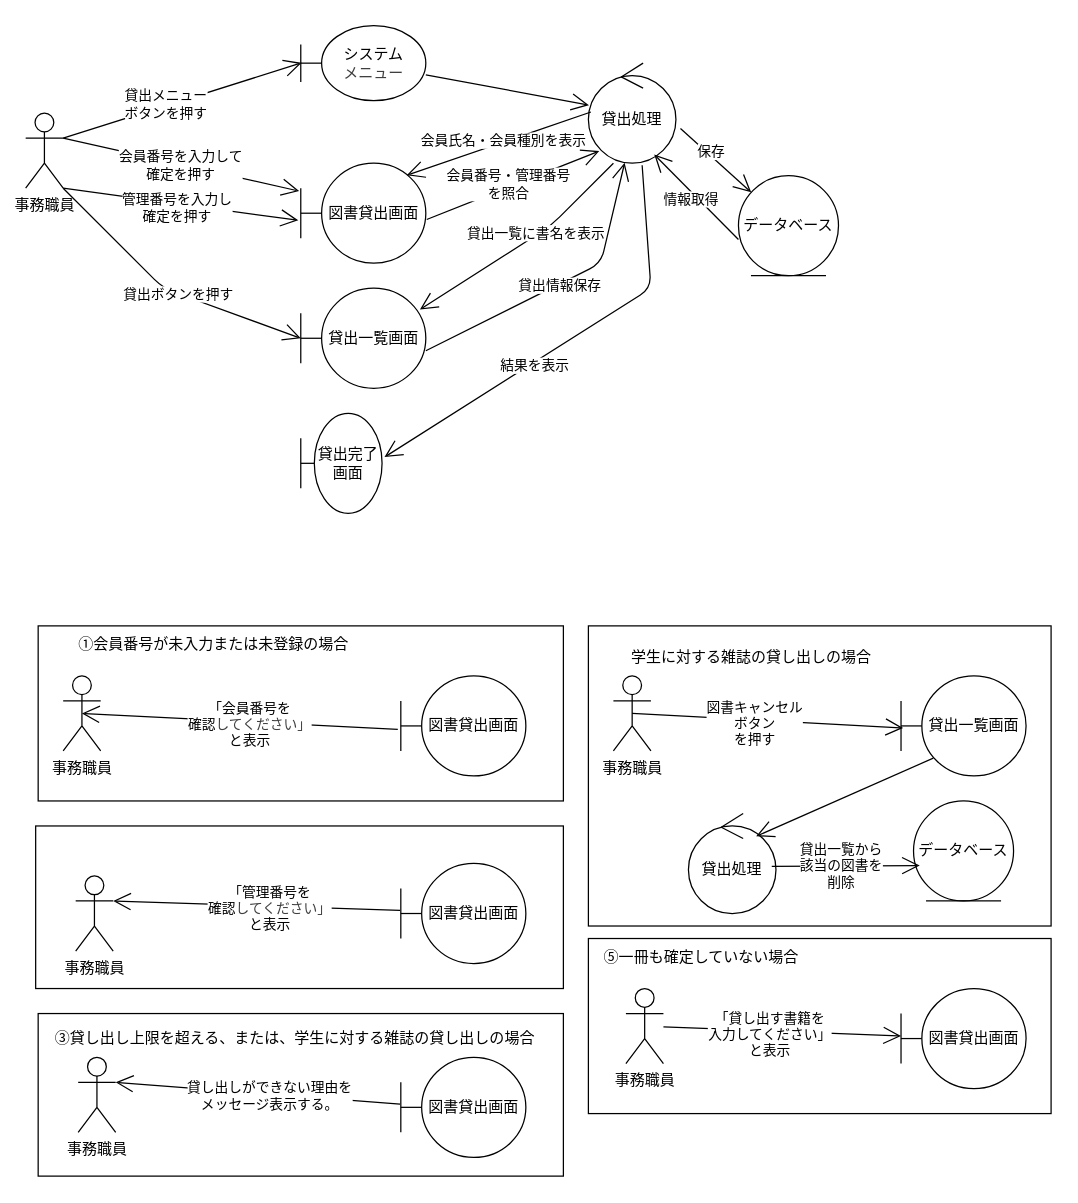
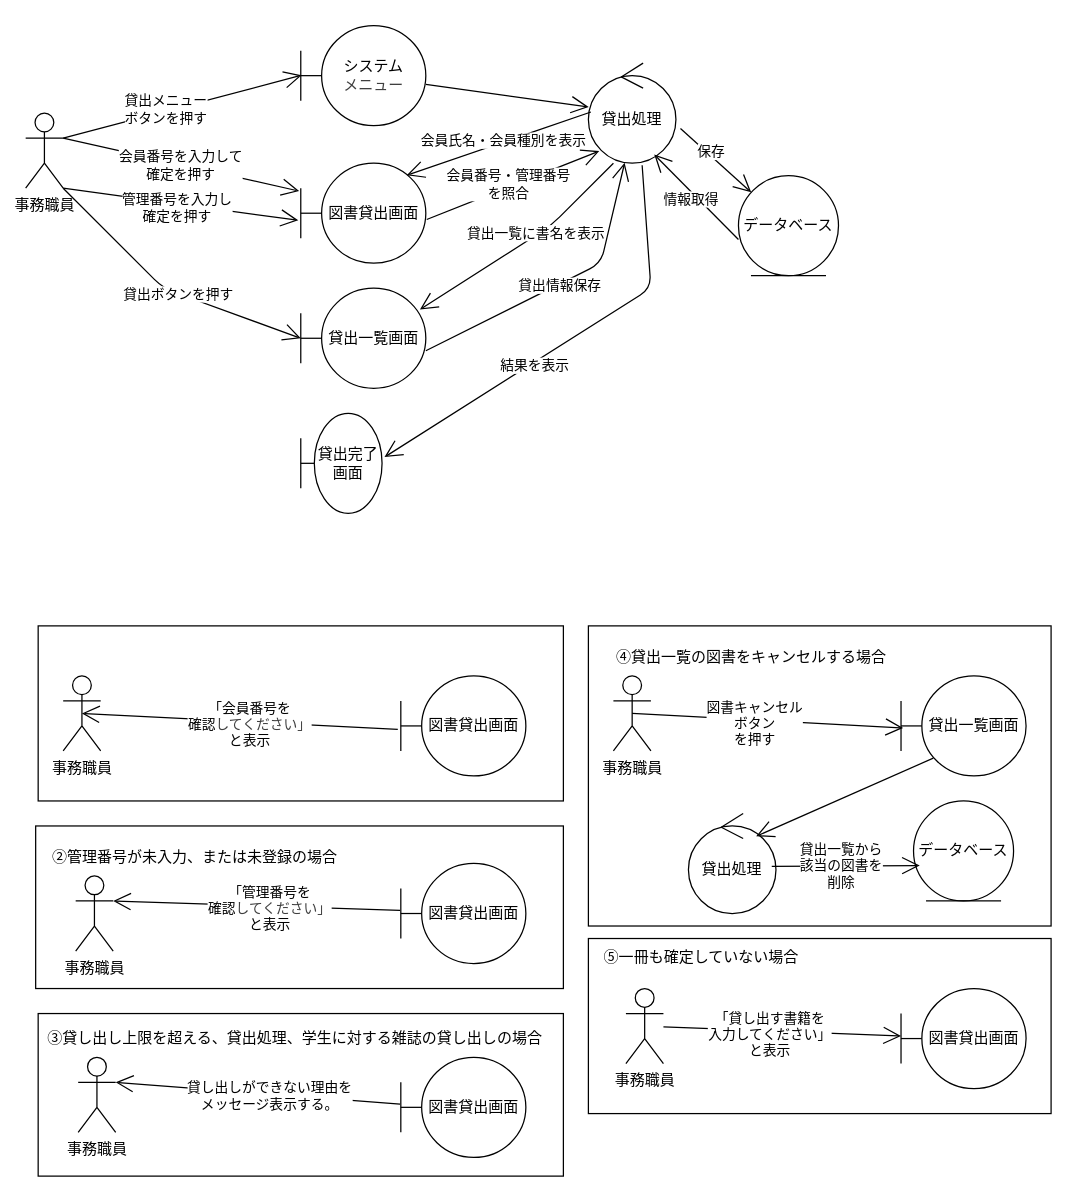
  <mxCell id="0" />
  <mxCell id="1" parent="0" />
  <mxCell id="2" value="B" style="rounded=0;whiteSpace=wrap;html=1;fillColor=none;fontStyle=1" vertex="1" parent="1"><mxGeometry x="470" y="750" width="370" height="140" as="geometry" /></mxCell>
  <mxCell id="3" value="" style="html=1;whiteSpace=wrap;fillColor=none;container=0;" vertex="1" parent="1"><mxGeometry y="810" width="420" height="130" as="geometry" x="30" /></mxCell>
  <mxCell id="4" value="" style="rounded=0;whiteSpace=wrap;html=1;fillColor=none;" vertex="1" parent="1"><mxGeometry y="500" width="420" height="140" as="geometry" x="30" /></mxCell>
  <mxCell id="5" value="事務職員" style="shape=umlActor;verticalLabelPosition=bottom;verticalAlign=top;html=1;" vertex="1" parent="1"><mxGeometry x="20" y="90" width="30" height="60" as="geometry" /></mxCell>
- <mxCell id="6" value="システム&lt;div&gt;&lt;span style=&quot;background-color: transparent; color: rgb(63, 63, 63);&quot;&gt;メニュー&lt;/span&gt;&lt;/div&gt;" style="shape=umlBoundary;whiteSpace=wrap;html=1;" vertex="1" parent="1"><mxGeometry x="240" y="20" width="100" height="60" as="geometry" /></mxCell>
+ <mxCell id="6" value="システム&lt;div&gt;&lt;span style=&quot;background-color: transparent; color: rgb(63, 63, 63);&quot;&gt;メニュー&lt;/span&gt;&lt;/div&gt;" style="shape=umlBoundary;whiteSpace=wrap;html=1;" vertex="1" parent="1"><mxGeometry x="240" y="20" width="100" height="80" as="geometry" /></mxCell>
  <mxCell id="7" value="" style="endArrow=open;endFill=1;endSize=12;html=1;exitX=1;exitY=0.333;exitDx=0;exitDy=0;exitPerimeter=0;entryX=0.007;entryY=0.496;entryDx=0;entryDy=0;entryPerimeter=0;" edge="1" parent="1" source="5" target="6"><mxGeometry width="160" relative="1" as="geometry"><mxPoint x="280" y="170" as="sourcePoint" /><mxPoint x="440" y="170" as="targetPoint" /></mxGeometry></mxCell>
  <mxCell id="8" value="貸出メニュー&lt;div&gt;&lt;div&gt;ボタンを押す&lt;/div&gt;&lt;/div&gt;" style="edgeLabel;html=1;align=center;verticalAlign=middle;resizable=0;points=[];" vertex="1" connectable="0" parent="7"><mxGeometry x="-0.142" y="2" relative="1" as="geometry"><mxPoint as="offset" /></mxGeometry></mxCell>
  <mxCell id="9" value="&lt;div&gt;貸出処理&lt;/div&gt;" style="ellipse;shape=umlControl;whiteSpace=wrap;html=1;" vertex="1" parent="1"><mxGeometry x="470" y="50" width="70" height="80" as="geometry" /></mxCell>
  <mxCell id="10" value="" style="endArrow=open;endFill=1;endSize=12;html=1;" edge="1" parent="1" source="6" target="9"><mxGeometry width="160" relative="1" as="geometry"><mxPoint x="280" y="170" as="sourcePoint" /><mxPoint x="440" y="170" as="targetPoint" /></mxGeometry></mxCell>
  <mxCell id="11" value="図書貸出画面" style="shape=umlBoundary;whiteSpace=wrap;html=1;" vertex="1" parent="1"><mxGeometry x="240" y="130" width="100" height="80" as="geometry" /></mxCell>
  <mxCell id="12" value="" style="endArrow=open;endFill=1;endSize=12;html=1;exitX=0.029;exitY=0.488;exitDx=0;exitDy=0;exitPerimeter=0;entryX=0.847;entryY=0.121;entryDx=0;entryDy=0;entryPerimeter=0;" edge="1" parent="1" source="9" target="11"><mxGeometry width="160" relative="1" as="geometry"><mxPoint x="280" y="170" as="sourcePoint" /><mxPoint x="440" y="170" as="targetPoint" /></mxGeometry></mxCell>
  <mxCell id="13" value="会員氏名・会員種別を表示" style="edgeLabel;html=1;align=center;verticalAlign=middle;resizable=0;points=[];" vertex="1" connectable="0" parent="12"><mxGeometry x="-0.049" y="-2" relative="1" as="geometry"><mxPoint as="offset" /></mxGeometry></mxCell>
  <mxCell id="14" value="" style="endArrow=open;endFill=1;endSize=12;html=1;entryX=-0.013;entryY=0.279;entryDx=0;entryDy=0;entryPerimeter=0;exitX=1;exitY=0.333;exitDx=0;exitDy=0;exitPerimeter=0;" edge="1" parent="1" source="5" target="11"><mxGeometry width="160" relative="1" as="geometry"><mxPoint x="90" y="100" as="sourcePoint" /><mxPoint x="440" y="170" as="targetPoint" /></mxGeometry></mxCell>
  <mxCell id="15" value="会員番号を入力して&lt;div&gt;確定を押す&lt;/div&gt;" style="edgeLabel;html=1;align=center;verticalAlign=middle;resizable=0;points=[];" vertex="1" connectable="0" parent="14"><mxGeometry x="-0.009" y="-1" relative="1" as="geometry"><mxPoint as="offset" /></mxGeometry></mxCell>
  <mxCell id="16" value="データベース" style="ellipse;shape=umlEntity;whiteSpace=wrap;html=1;" vertex="1" parent="1"><mxGeometry x="590" y="140" width="80" height="80" as="geometry" /></mxCell>
  <mxCell id="17" value="" style="endArrow=open;endFill=1;endSize=12;html=1;exitX=0;exitY=0.638;exitDx=0;exitDy=0;exitPerimeter=0;entryX=0.752;entryY=0.913;entryDx=0;entryDy=0;entryPerimeter=0;" edge="1" parent="1" source="16" target="9"><mxGeometry width="160" relative="1" as="geometry"><mxPoint x="280" y="170" as="sourcePoint" /><mxPoint x="440" y="170" as="targetPoint" /></mxGeometry></mxCell>
  <mxCell id="18" value="情報取得" style="edgeLabel;html=1;align=center;verticalAlign=middle;resizable=0;points=[];" vertex="1" connectable="0" parent="17"><mxGeometry x="0.039" y="4" relative="1" as="geometry"><mxPoint as="offset" /></mxGeometry></mxCell>
  <mxCell id="19" value="" style="endArrow=open;endFill=1;endSize=12;html=1;entryX=0.124;entryY=0.879;entryDx=0;entryDy=0;entryPerimeter=0;exitX=1.007;exitY=0.563;exitDx=0;exitDy=0;exitPerimeter=0;" edge="1" parent="1" source="11" target="9"><mxGeometry width="160" relative="1" as="geometry"><mxPoint x="280" y="170" as="sourcePoint" /><mxPoint x="440" y="170" as="targetPoint" /></mxGeometry></mxCell>
  <mxCell id="20" value="会員番号・管理番号&lt;div&gt;を照合&lt;/div&gt;" style="edgeLabel;html=1;align=center;verticalAlign=middle;resizable=0;points=[];" vertex="1" connectable="0" parent="19"><mxGeometry x="-0.044" y="3" relative="1" as="geometry"><mxPoint as="offset" /></mxGeometry></mxCell>
  <mxCell id="21" value="貸出一覧画面" style="shape=umlBoundary;whiteSpace=wrap;html=1;" vertex="1" parent="1"><mxGeometry x="240" y="230" width="100" height="80" as="geometry" /></mxCell>
  <mxCell id="22" value="" style="endArrow=open;endFill=1;endSize=12;html=1;exitX=1;exitY=1;exitDx=0;exitDy=0;exitPerimeter=0;entryX=-0.02;entryY=0.571;entryDx=0;entryDy=0;entryPerimeter=0;" edge="1" parent="1" source="5" target="11"><mxGeometry width="160" relative="1" as="geometry"><mxPoint x="280" y="170" as="sourcePoint" /><mxPoint x="440" y="170" as="targetPoint" /></mxGeometry></mxCell>
  <mxCell id="23" value="管理番号を入力し&lt;div&gt;確定を押す&lt;/div&gt;" style="edgeLabel;html=1;align=center;verticalAlign=middle;resizable=0;points=[];" vertex="1" connectable="0" parent="22"><mxGeometry x="-0.032" y="-3" relative="1" as="geometry"><mxPoint as="offset" /></mxGeometry></mxCell>
  <mxCell id="24" value="" style="endArrow=open;endFill=1;endSize=12;html=1;exitX=0.286;exitY=1;exitDx=0;exitDy=0;exitPerimeter=0;entryX=0.953;entryY=0.213;entryDx=0;entryDy=0;entryPerimeter=0;" edge="1" parent="1" source="9" target="21"><mxGeometry width="160" relative="1" as="geometry"><mxPoint x="280" y="170" as="sourcePoint" /><mxPoint x="440" y="170" as="targetPoint" /><Array as="points"><mxPoint x="440" y="180" /></Array></mxGeometry></mxCell>
  <mxCell id="25" value="貸出一覧に書名を表示" style="edgeLabel;html=1;align=center;verticalAlign=middle;resizable=0;points=[];" vertex="1" connectable="0" parent="24"><mxGeometry x="-0.139" y="-2" relative="1" as="geometry"><mxPoint as="offset" /></mxGeometry></mxCell>
  <mxCell id="26" value="" style="endArrow=open;endFill=1;endSize=12;html=1;exitX=1;exitY=1;exitDx=0;exitDy=0;exitPerimeter=0;entryX=0;entryY=0.5;entryDx=0;entryDy=0;entryPerimeter=0;" edge="1" parent="1" source="5" target="21"><mxGeometry width="160" relative="1" as="geometry"><mxPoint x="280" y="170" as="sourcePoint" /><mxPoint x="440" y="170" as="targetPoint" /><Array as="points"><mxPoint x="130" y="230" /></Array></mxGeometry></mxCell>
  <mxCell id="27" value="貸出ボタンを押す" style="edgeLabel;html=1;align=center;verticalAlign=middle;resizable=0;points=[];" vertex="1" connectable="0" parent="26"><mxGeometry x="0.083" relative="1" as="geometry"><mxPoint as="offset" /></mxGeometry></mxCell>
  <mxCell id="28" value="" style="endArrow=open;endFill=1;endSize=12;html=1;exitX=1;exitY=0.625;exitDx=0;exitDy=0;exitPerimeter=0;entryX=0.414;entryY=0.996;entryDx=0;entryDy=0;entryPerimeter=0;" edge="1" parent="1" source="21" target="9"><mxGeometry width="160" relative="1" as="geometry"><mxPoint x="280" y="170" as="sourcePoint" /><mxPoint x="540" y="260" as="targetPoint" /><Array as="points"><mxPoint x="480" y="210" /></Array></mxGeometry></mxCell>
  <mxCell id="29" value="貸出情報保存" style="edgeLabel;html=1;align=center;verticalAlign=middle;resizable=0;points=[];" vertex="1" connectable="0" parent="28"><mxGeometry x="-0.007" y="-1" relative="1" as="geometry"><mxPoint as="offset" /></mxGeometry></mxCell>
  <mxCell id="30" value="" style="endArrow=open;endFill=1;endSize=12;html=1;exitX=1.052;exitY=0.654;exitDx=0;exitDy=0;exitPerimeter=0;" edge="1" parent="1" source="9" target="16"><mxGeometry width="160" relative="1" as="geometry"><mxPoint x="280" y="170" as="sourcePoint" /><mxPoint x="440" y="170" as="targetPoint" /></mxGeometry></mxCell>
  <mxCell id="31" value="保存" style="edgeLabel;html=1;align=center;verticalAlign=middle;resizable=0;points=[];" vertex="1" connectable="0" parent="30"><mxGeometry x="-0.215" y="3" relative="1" as="geometry"><mxPoint as="offset" /></mxGeometry></mxCell>
  <mxCell id="32" value="貸出完了画面" style="shape=umlBoundary;whiteSpace=wrap;html=1;" vertex="1" parent="1"><mxGeometry x="240" y="330" width="65" height="80" as="geometry" /></mxCell>
  <mxCell id="33" value="" style="endArrow=open;endFill=1;endSize=12;html=1;exitX=0.614;exitY=1.021;exitDx=0;exitDy=0;exitPerimeter=0;entryX=1.03;entryY=0.438;entryDx=0;entryDy=0;entryPerimeter=0;" edge="1" parent="1" source="9" target="32"><mxGeometry width="160" relative="1" as="geometry"><mxPoint x="240" y="260" as="sourcePoint" /><mxPoint x="400" y="260" as="targetPoint" /><Array as="points"><mxPoint x="520" y="230" /></Array></mxGeometry></mxCell>
  <mxCell id="34" value="結果を表示" style="edgeLabel;html=1;align=center;verticalAlign=middle;resizable=0;points=[];" vertex="1" connectable="0" parent="33"><mxGeometry x="0.203" y="2" relative="1" as="geometry"><mxPoint as="offset" /></mxGeometry></mxCell>
  <mxCell id="35" value="事務職員" style="shape=umlActor;verticalLabelPosition=bottom;verticalAlign=top;html=1;" vertex="1" parent="1"><mxGeometry x="50" y="540" width="30" height="60" as="geometry" /></mxCell>
  <mxCell id="36" value="図書貸出画面" style="shape=umlBoundary;whiteSpace=wrap;html=1;" vertex="1" parent="1"><mxGeometry x="320" y="540" width="100" height="80" as="geometry" /></mxCell>
- <mxCell id="37" value="①会員番号が未入力または未登録の場合" style="text;html=1;align=center;verticalAlign=middle;resizable=0;points=[];autosize=1;strokeColor=none;fillColor=none;" vertex="1" parent="1"><mxGeometry x="50" y="500" width="240" height="30" as="geometry" /></mxCell>
  <mxCell id="38" value="" style="endArrow=open;endFill=1;endSize=12;html=1;exitX=-0.024;exitY=0.534;exitDx=0;exitDy=0;exitPerimeter=0;entryX=0.5;entryY=0.5;entryDx=0;entryDy=0;entryPerimeter=0;" edge="1" parent="1" source="36" target="35"><mxGeometry width="160" relative="1" as="geometry"><mxPoint x="110" y="390" as="sourcePoint" /><mxPoint x="270" y="390" as="targetPoint" /></mxGeometry></mxCell>
  <mxCell id="39" value="「会員番号を&lt;div&gt;確認&lt;span style=&quot;color: rgb(63, 63, 63); background-color: light-dark(#ffffff, var(--ge-dark-color, #121212));&quot;&gt;してください」&lt;/span&gt;&lt;div&gt;&lt;div&gt;と表示&lt;/div&gt;&lt;/div&gt;&lt;/div&gt;" style="edgeLabel;html=1;align=center;verticalAlign=middle;resizable=0;points=[];" vertex="1" connectable="0" parent="38"><mxGeometry x="-0.057" y="2" relative="1" as="geometry"><mxPoint as="offset" /></mxGeometry></mxCell>
  <mxCell id="40" value="" style="html=1;whiteSpace=wrap;fillColor=none;" vertex="1" parent="1"><mxGeometry x="28" y="660" width="422" height="130" as="geometry" /></mxCell>
  <mxCell id="41" value="図書貸出画面" style="shape=umlBoundary;whiteSpace=wrap;html=1;" vertex="1" parent="1"><mxGeometry x="320" y="690" width="100" height="80" as="geometry" /></mxCell>
  <mxCell id="42" value="事務職員" style="shape=umlActor;verticalLabelPosition=bottom;verticalAlign=top;html=1;" vertex="1" parent="1"><mxGeometry x="60" y="700" width="30" height="60" as="geometry" /></mxCell>
+ <mxCell id="43" value="②管理番号が未入力、または未登録の場合" style="text;html=1;align=center;verticalAlign=middle;resizable=0;points=[];autosize=1;strokeColor=none;fillColor=none;" vertex="1" parent="1"><mxGeometry y="670" width="250" height="30" as="geometry" x="30" /></mxCell>
  <mxCell id="44" value="" style="endArrow=open;endFill=1;endSize=12;html=1;exitX=-0.006;exitY=0.469;exitDx=0;exitDy=0;exitPerimeter=0;entryX=1;entryY=0.333;entryDx=0;entryDy=0;entryPerimeter=0;" edge="1" parent="1" source="41" target="42"><mxGeometry width="160" relative="1" as="geometry"><mxPoint x="110" y="560" as="sourcePoint" /><mxPoint x="270" y="560" as="targetPoint" /></mxGeometry></mxCell>
  <mxCell id="45" value="「管理番号を&lt;div&gt;確認&lt;span style=&quot;color: rgb(63, 63, 63); background-color: light-dark(#ffffff, var(--ge-dark-color, #121212));&quot;&gt;してください」&lt;/span&gt;&lt;div&gt;&lt;div&gt;と表示&lt;/div&gt;&lt;/div&gt;&lt;/div&gt;" style="edgeLabel;html=1;align=center;verticalAlign=middle;resizable=0;points=[];" vertex="1" connectable="0" parent="44"><mxGeometry x="-0.082" y="1" relative="1" as="geometry"><mxPoint as="offset" /></mxGeometry></mxCell>
  <mxCell id="46" value="図書貸出画面" style="shape=umlBoundary;whiteSpace=wrap;html=1;container=0;" vertex="1" parent="1"><mxGeometry x="320" y="845" width="100" height="80" as="geometry"><mxRectangle x="252" y="950" width="110" height="30" as="alternateBounds" /></mxGeometry></mxCell>
  <mxCell id="47" value="事務職員" style="shape=umlActor;verticalLabelPosition=bottom;verticalAlign=top;html=1;" vertex="1" parent="1"><mxGeometry x="62" y="845" width="30" height="60" as="geometry" /></mxCell>
- <mxCell id="48" value="③貸し出し上限を超える、または、学生に対する雑誌の貸し出しの場合" style="text;html=1;align=center;verticalAlign=middle;resizable=0;points=[];autosize=1;strokeColor=none;fillColor=none;container=0;" vertex="1" parent="1"><mxGeometry y="815" width="410" height="30" as="geometry" x="30" /></mxCell>
+ <mxCell id="48" value="③貸し出し上限を超える、貸出処理、学生に対する雑誌の貸し出しの場合" style="text;html=1;align=center;verticalAlign=middle;resizable=0;points=[];autosize=1;strokeColor=none;fillColor=none;container=0;" vertex="1" parent="1"><mxGeometry y="815" width="410" height="30" as="geometry" x="30" /></mxCell>
  <mxCell id="49" value="" style="endArrow=open;endFill=1;endSize=12;html=1;exitX=-0.006;exitY=0.469;exitDx=0;exitDy=0;exitPerimeter=0;entryX=1;entryY=0.333;entryDx=0;entryDy=0;entryPerimeter=0;" edge="1" parent="1" source="46" target="47"><mxGeometry width="160" relative="1" as="geometry"><mxPoint x="112" y="705" as="sourcePoint" /><mxPoint x="272" y="705" as="targetPoint" /></mxGeometry></mxCell>
  <mxCell id="50" value="貸し出しができない理由を&lt;div&gt;メッセージ表示する。&lt;/div&gt;" style="edgeLabel;html=1;align=center;verticalAlign=middle;resizable=0;points=[];" vertex="1" connectable="0" parent="49"><mxGeometry x="-0.082" y="1" relative="1" as="geometry"><mxPoint as="offset" /></mxGeometry></mxCell>
  <mxCell id="51" value="" style="html=1;whiteSpace=wrap;fillColor=none;container=0;" vertex="1" parent="1"><mxGeometry x="470" y="500" width="370" height="240" as="geometry" /></mxCell>
  <mxCell id="52" value="貸出一覧画面" style="shape=umlBoundary;whiteSpace=wrap;html=1;container=0;" vertex="1" parent="1"><mxGeometry x="720" y="540" width="100" height="80" as="geometry"><mxRectangle x="252" y="950" width="110" height="30" as="alternateBounds" /></mxGeometry></mxCell>
  <mxCell id="53" value="事務職員" style="shape=umlActor;verticalLabelPosition=bottom;verticalAlign=top;html=1;" vertex="1" parent="1"><mxGeometry x="490" y="540" width="30" height="60" as="geometry" /></mxCell>
- <mxCell id="54" value="学生に対する雑誌の貸し出しの場合" style="text;html=1;align=center;verticalAlign=middle;resizable=0;points=[];autosize=1;strokeColor=none;fillColor=none;container=0;" vertex="1" parent="1"><mxGeometry x="480" y="510" width="240" height="30" as="geometry" /></mxCell>
+ <mxCell id="54" value="④貸出一覧の図書をキャンセルする場合" style="text;html=1;align=center;verticalAlign=middle;resizable=0;points=[];autosize=1;strokeColor=none;fillColor=none;container=0;" vertex="1" parent="1"><mxGeometry x="480" y="510" width="240" height="30" as="geometry" /></mxCell>
  <mxCell id="55" value="" style="endArrow=open;endFill=1;endSize=12;html=1;exitX=0.5;exitY=0.5;exitDx=0;exitDy=0;exitPerimeter=0;entryX=0.017;entryY=0.52;entryDx=0;entryDy=0;entryPerimeter=0;" edge="1" parent="1" source="53" target="52"><mxGeometry width="160" relative="1" as="geometry"><mxPoint x="560" y="640" as="sourcePoint" /><mxPoint x="720" y="640" as="targetPoint" /></mxGeometry></mxCell>
  <mxCell id="56" value="図書キャンセル&lt;div&gt;ボタン&lt;div&gt;を押す&lt;/div&gt;&lt;/div&gt;" style="edgeLabel;html=1;align=center;verticalAlign=middle;resizable=0;points=[];" vertex="1" connectable="0" parent="55"><mxGeometry x="-0.1" y="-2" relative="1" as="geometry"><mxPoint as="offset" /></mxGeometry></mxCell>
  <mxCell id="57" value="貸出処理" style="ellipse;shape=umlControl;whiteSpace=wrap;html=1;" vertex="1" parent="1"><mxGeometry x="550" y="650" width="70" height="80" as="geometry" /></mxCell>
  <mxCell id="58" value="" style="endArrow=open;endFill=1;endSize=12;html=1;exitX=0.258;exitY=0.822;exitDx=0;exitDy=0;exitPerimeter=0;entryX=0.774;entryY=0.228;entryDx=0;entryDy=0;entryPerimeter=0;" edge="1" parent="1" source="52" target="57"><mxGeometry width="160" relative="1" as="geometry"><mxPoint x="610" y="650" as="sourcePoint" /><mxPoint x="770" y="650" as="targetPoint" /></mxGeometry></mxCell>
  <mxCell id="59" value="データベース" style="ellipse;shape=umlEntity;whiteSpace=wrap;html=1;" vertex="1" parent="1"><mxGeometry x="730" y="640" width="80" height="80" as="geometry" /></mxCell>
  <mxCell id="60" value="" style="endArrow=open;endFill=1;endSize=12;html=1;exitX=0.952;exitY=0.53;exitDx=0;exitDy=0;exitPerimeter=0;entryX=0.062;entryY=0.645;entryDx=0;entryDy=0;entryPerimeter=0;" edge="1" parent="1" source="57" target="59"><mxGeometry width="160" relative="1" as="geometry"><mxPoint x="610" y="650" as="sourcePoint" /><mxPoint x="770" y="650" as="targetPoint" /></mxGeometry></mxCell>
  <mxCell id="61" value="貸出一覧から&lt;div&gt;該当の図書を&lt;/div&gt;&lt;div&gt;削除&lt;/div&gt;" style="edgeLabel;html=1;align=center;verticalAlign=middle;resizable=0;points=[];" vertex="1" connectable="0" parent="60"><mxGeometry x="-0.063" y="1" relative="1" as="geometry"><mxPoint as="offset" /></mxGeometry></mxCell>
  <mxCell id="62" value="⑤一冊も確定していない場合" style="text;html=1;align=center;verticalAlign=middle;resizable=0;points=[];autosize=1;strokeColor=none;fillColor=none;" vertex="1" parent="1"><mxGeometry x="470" y="750" width="180" height="30" as="geometry" /></mxCell>
  <mxCell id="63" value="事務職員" style="shape=umlActor;verticalLabelPosition=bottom;verticalAlign=top;html=1;outlineConnect=0;" vertex="1" parent="1"><mxGeometry x="500" y="790" width="30" height="60" as="geometry" /></mxCell>
  <mxCell id="64" value="図書貸出画面" style="shape=umlBoundary;whiteSpace=wrap;html=1;" vertex="1" parent="1"><mxGeometry x="720" y="790" width="100" height="80" as="geometry" /></mxCell>
  <mxCell id="65" value="" style="endArrow=open;endFill=1;endSize=12;html=1;" edge="1" parent="1" source="63" target="64"><mxGeometry width="160" relative="1" as="geometry"><mxPoint x="570" y="740" as="sourcePoint" /><mxPoint x="730" y="740" as="targetPoint" /></mxGeometry></mxCell>
  <mxCell id="66" value="「貸し出す書籍を&lt;div&gt;入力してください」&lt;div&gt;と表示&lt;/div&gt;&lt;/div&gt;" style="edgeLabel;html=1;align=center;verticalAlign=middle;resizable=0;points=[];" vertex="1" connectable="0" parent="65"><mxGeometry x="-0.104" y="-3" relative="1" as="geometry"><mxPoint as="offset" /></mxGeometry></mxCell>
